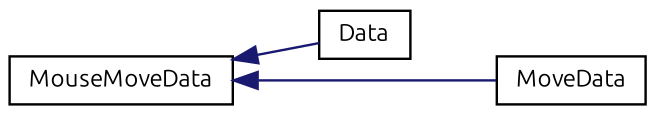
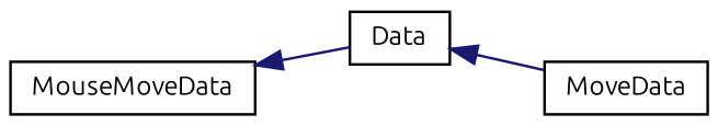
  digraph {
    fontname=Ubuntu
    rankdir=LR
    node [color=black fillcolor=white fontname=Ubuntu fontsize=10 shape=record style=filled]
    edge [color=midnightblue dir=back fontname=Ubuntu fontsize=10 labelfontname=Helvetica labelfontsize=10 style=solid]
    n1 [height=0.2 label=Data width=0.4]
    n2 [height=0.2 label=MoveData width=0.4]
    n3 [height=0.2 label=MouseMoveData width=0.4]
-   n3 -> n2
+   n1 -> n2
    n3 -> n1
  }
